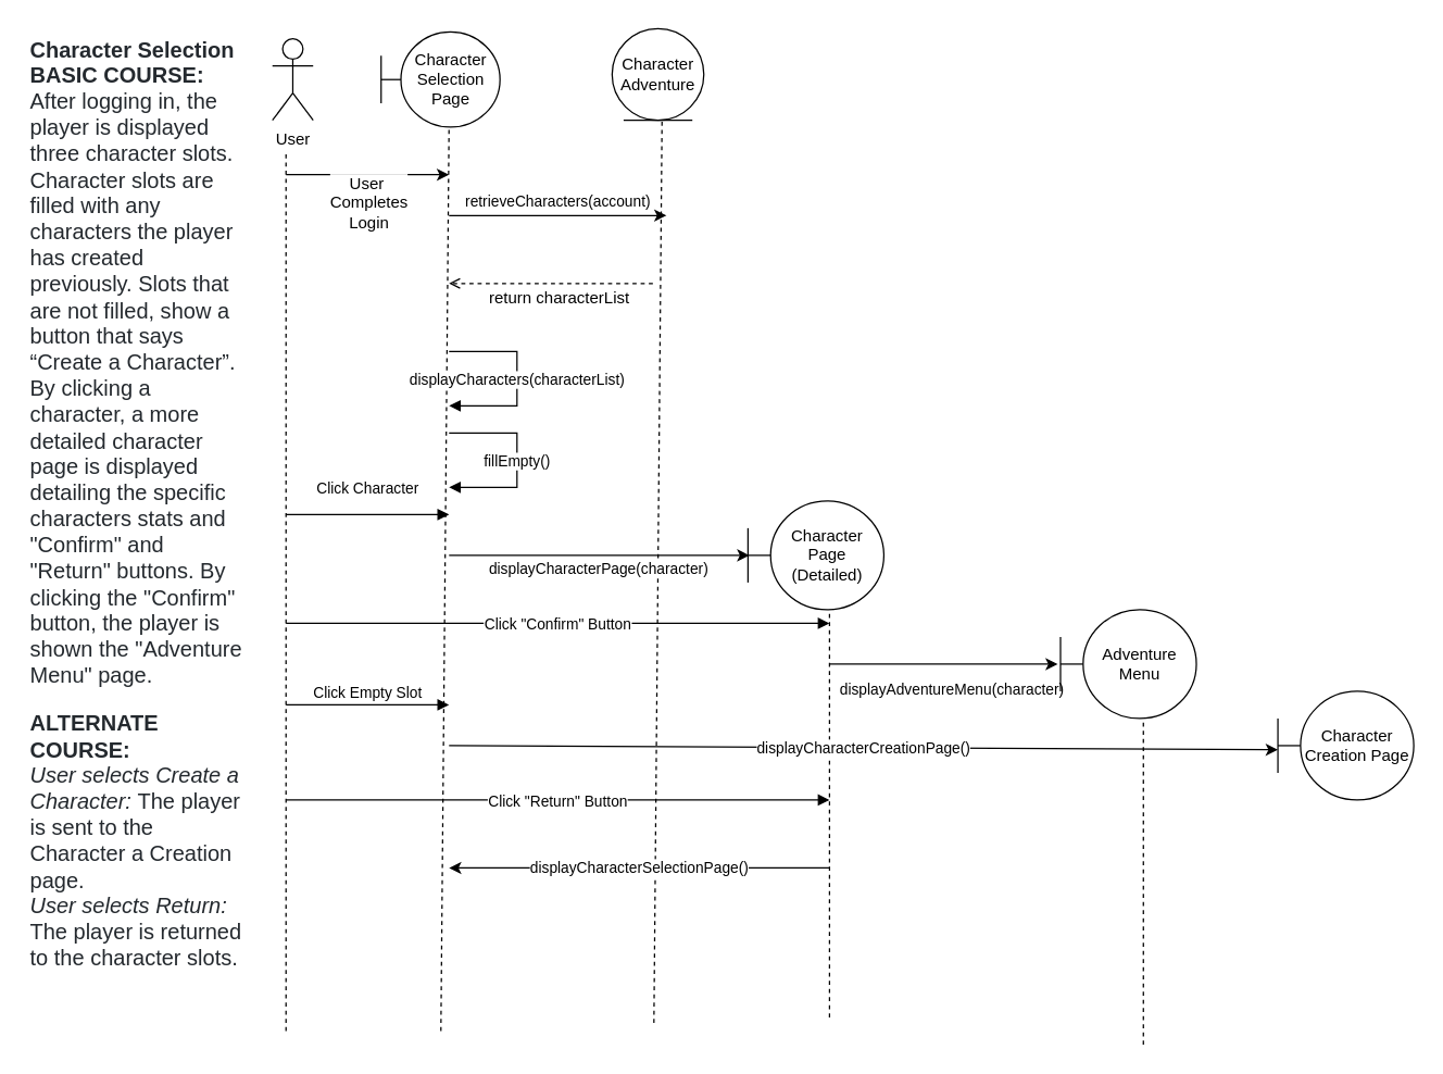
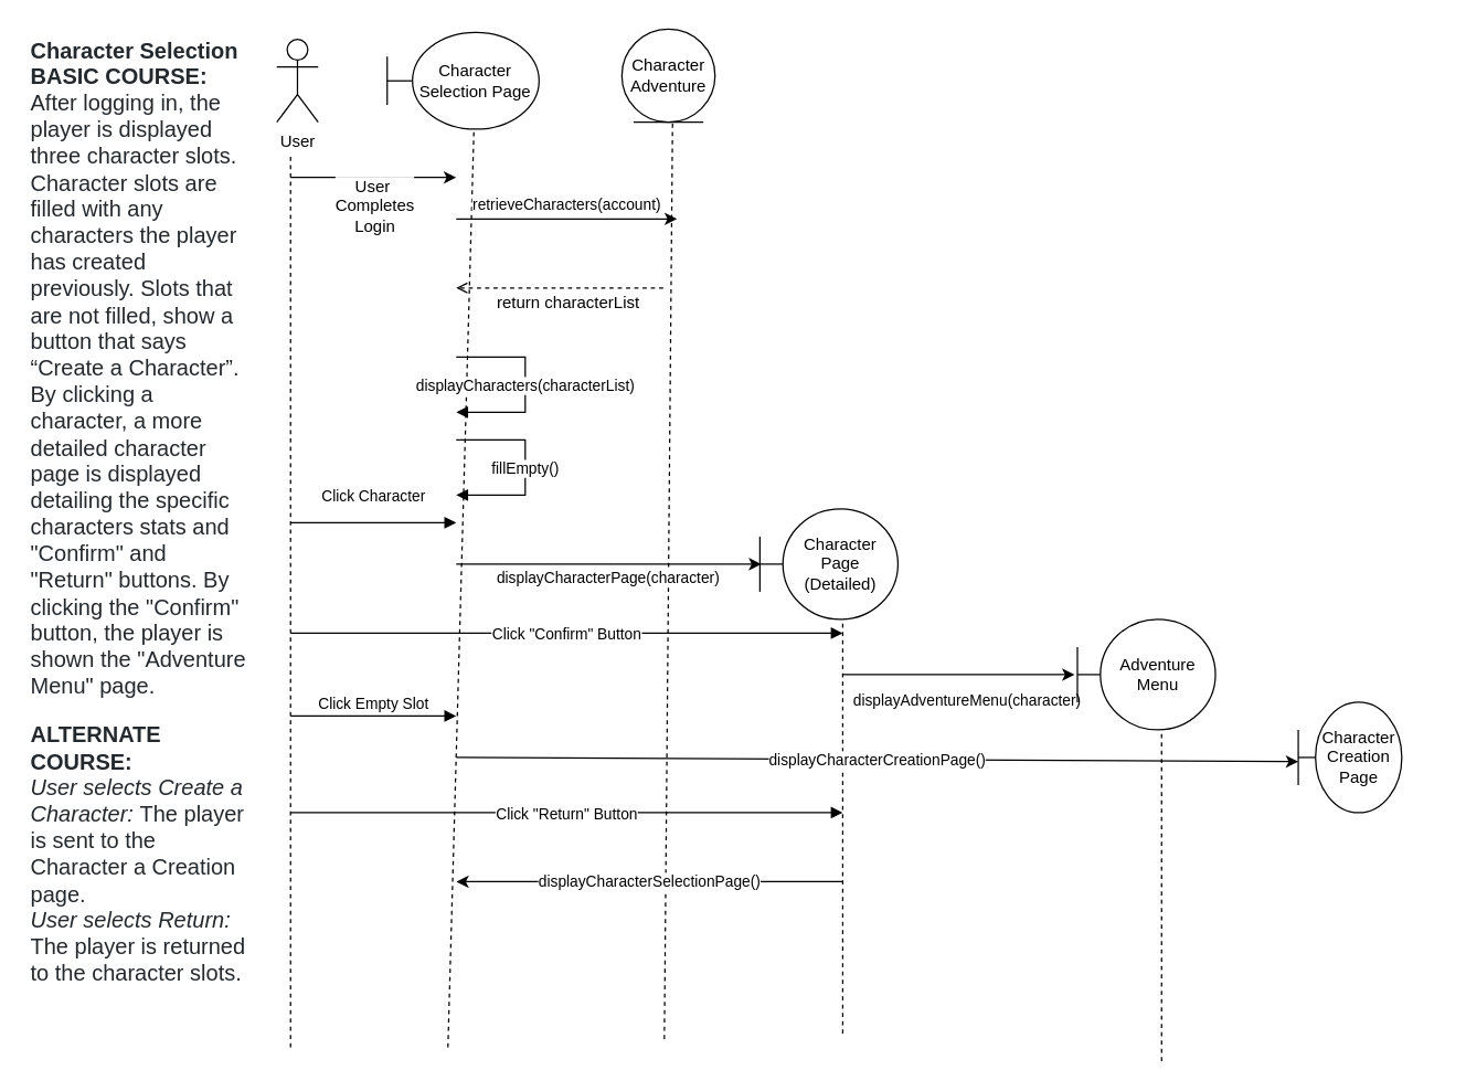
  <mxCell id="0" />
  <mxCell id="1" parent="0" />
  <mxCell id="2" value="&lt;p style=&quot;box-sizing: border-box ; margin-top: 0px ; margin-bottom: 16px ; color: rgb(36 , 41 , 46) ; font-family: , &amp;#34;blinkmacsystemfont&amp;#34; , &amp;#34;segoe ui&amp;#34; , &amp;#34;helvetica&amp;#34; , &amp;#34;arial&amp;#34; , sans-serif , &amp;#34;apple color emoji&amp;#34; , &amp;#34;segoe ui emoji&amp;#34; ; font-size: 16px ; background-color: rgb(255 , 255 , 255)&quot;&gt;&lt;b&gt;Character Selection&lt;/b&gt;&lt;br style=&quot;box-sizing: border-box&quot;&gt;&lt;b&gt;BASIC COURSE:&lt;/b&gt;&lt;br style=&quot;box-sizing: border-box&quot;&gt;After logging in, the player is displayed three character slots. Character slots are filled with any characters the player has created previously. Slots that are not filled, show a button that says “Create a Character”. By clicking a character, a more detailed character page is displayed detailing the specific characters stats and &quot;Confirm&quot; and &quot;Return&quot; buttons. By clicking the &quot;Confirm&quot; button, the player is shown the &quot;Adventure Menu&quot; page.&lt;/p&gt;&lt;p style=&quot;box-sizing: border-box ; margin-top: 0px ; margin-bottom: 16px ; color: rgb(36 , 41 , 46) ; font-family: , &amp;#34;blinkmacsystemfont&amp;#34; , &amp;#34;segoe ui&amp;#34; , &amp;#34;helvetica&amp;#34; , &amp;#34;arial&amp;#34; , sans-serif , &amp;#34;apple color emoji&amp;#34; , &amp;#34;segoe ui emoji&amp;#34; ; font-size: 16px ; background-color: rgb(255 , 255 , 255)&quot;&gt;&lt;b&gt;ALTERNATE COURSE:&lt;/b&gt;&lt;br style=&quot;box-sizing: border-box&quot;&gt;&lt;i&gt;User selects Create a Character: &lt;/i&gt;The player is sent to the Character a Creation page.&lt;br style=&quot;box-sizing: border-box&quot;&gt;&lt;i&gt;User selects Return:&lt;/i&gt; The player is returned to the character slots.&lt;/p&gt;" style="text;html=1;strokeColor=none;fillColor=none;align=left;verticalAlign=middle;whiteSpace=wrap;rounded=0;" parent="1" vertex="1"><mxGeometry x="20" y="368" width="160" height="20" as="geometry" /></mxCell>
  <mxCell id="3" value="User" style="shape=umlActor;verticalLabelPosition=bottom;labelBackgroundColor=#ffffff;verticalAlign=top;html=1;outlineConnect=0;" parent="1" vertex="1"><mxGeometry x="200" y="28" width="30" height="60" as="geometry" /></mxCell>
- <mxCell id="4" value="Character Selection Page" style="shape=umlBoundary;whiteSpace=wrap;html=1;" parent="1" vertex="1"><mxGeometry x="280" y="23" width="87.5" height="70" as="geometry" /></mxCell>
+ <mxCell id="4" value="Character Selection Page" style="shape=umlBoundary;whiteSpace=wrap;html=1;" parent="1" vertex="1"><mxGeometry x="280" y="23" width="110" height="70" as="geometry" /></mxCell>
  <mxCell id="5" value="" style="endArrow=none;dashed=1;html=1;" parent="1" edge="1"><mxGeometry width="50" height="50" relative="1" as="geometry"><mxPoint x="210" y="758" as="sourcePoint" /><mxPoint x="210" y="113" as="targetPoint" /></mxGeometry></mxCell>
  <mxCell id="6" value="" style="endArrow=classic;html=1;" parent="1" edge="1"><mxGeometry width="50" height="50" relative="1" as="geometry"><mxPoint x="210" y="128" as="sourcePoint" /><mxPoint x="330" y="128" as="targetPoint" /></mxGeometry></mxCell>
  <mxCell id="7" value="User&amp;nbsp;&lt;br&gt;Completes&lt;br&gt;Login" style="text;html=1;align=center;verticalAlign=middle;resizable=0;points=[];labelBackgroundColor=#ffffff;" parent="6" vertex="1" connectable="0"><mxGeometry x="-0.217" y="-3" relative="1" as="geometry"><mxPoint x="13" y="17" as="offset" /></mxGeometry></mxCell>
  <mxCell id="8" value="" style="endArrow=none;dashed=1;html=1;entryX=0.571;entryY=1.014;entryDx=0;entryDy=0;entryPerimeter=0;" parent="1" target="4" edge="1"><mxGeometry width="50" height="50" relative="1" as="geometry"><mxPoint x="324" y="758" as="sourcePoint" /><mxPoint x="235" y="118" as="targetPoint" /></mxGeometry></mxCell>
  <mxCell id="9" value="Character Adventure" style="ellipse;shape=umlEntity;whiteSpace=wrap;html=1;" parent="1" vertex="1"><mxGeometry x="450" y="20.5" width="67.5" height="67.5" as="geometry" /></mxCell>
  <mxCell id="10" value="" style="endArrow=none;dashed=1;html=1;entryX=0.571;entryY=1.014;entryDx=0;entryDy=0;entryPerimeter=0;" parent="1" edge="1"><mxGeometry width="50" height="50" relative="1" as="geometry"><mxPoint x="480.77" y="752.02" as="sourcePoint" /><mxPoint x="486.733" y="88" as="targetPoint" /></mxGeometry></mxCell>
  <mxCell id="11" value="retrieveCharacters(account)" style="endArrow=classic;html=1;" parent="1" edge="1"><mxGeometry y="10" width="50" height="50" relative="1" as="geometry"><mxPoint x="330" y="158" as="sourcePoint" /><mxPoint x="490" y="158" as="targetPoint" /><mxPoint as="offset" /></mxGeometry></mxCell>
  <mxCell id="12" value="" style="endArrow=open;html=1;dashed=1;endFill=0;" parent="1" edge="1"><mxGeometry width="50" height="50" relative="1" as="geometry"><mxPoint x="480" y="208" as="sourcePoint" /><mxPoint x="330" y="208" as="targetPoint" /></mxGeometry></mxCell>
  <mxCell id="13" value="return characterList" style="text;html=1;align=center;verticalAlign=middle;resizable=0;points=[];labelBackgroundColor=#ffffff;" parent="12" vertex="1" connectable="0"><mxGeometry x="-0.24" y="2" relative="1" as="geometry"><mxPoint x="-13" y="8" as="offset" /></mxGeometry></mxCell>
  <mxCell id="14" value="displayCharacters(characterList)" style="html=1;verticalAlign=bottom;endArrow=block;rounded=0;" parent="1" edge="1"><mxGeometry x="0.143" width="80" relative="1" as="geometry"><mxPoint x="330" y="258" as="sourcePoint" /><mxPoint x="330" y="298" as="targetPoint" /><Array as="points"><mxPoint x="380" y="258" /><mxPoint x="380" y="298" /></Array><mxPoint as="offset" /></mxGeometry></mxCell>
  <mxCell id="15" value="fillEmpty()" style="html=1;verticalAlign=bottom;endArrow=block;rounded=0;" parent="1" edge="1"><mxGeometry x="0.143" width="80" relative="1" as="geometry"><mxPoint x="330" y="318" as="sourcePoint" /><mxPoint x="330" y="358" as="targetPoint" /><Array as="points"><mxPoint x="380" y="318" /><mxPoint x="380" y="358" /></Array><mxPoint as="offset" /></mxGeometry></mxCell>
  <mxCell id="16" value="Character Page&lt;br&gt;(Detailed)" style="shape=umlBoundary;whiteSpace=wrap;html=1;" parent="1" vertex="1"><mxGeometry x="550" y="368" width="100" height="80" as="geometry" /></mxCell>
  <mxCell id="17" value="Click Character" style="html=1;verticalAlign=bottom;endArrow=block;" parent="1" edge="1"><mxGeometry y="10" width="80" relative="1" as="geometry"><mxPoint x="210" y="378" as="sourcePoint" /><mxPoint x="330" y="378" as="targetPoint" /><mxPoint as="offset" /></mxGeometry></mxCell>
  <mxCell id="18" value="" style="endArrow=none;dashed=1;html=1;entryX=0.6;entryY=1;entryDx=0;entryDy=0;entryPerimeter=0;" parent="1" target="16" edge="1"><mxGeometry width="50" height="50" relative="1" as="geometry"><mxPoint x="610" y="748" as="sourcePoint" /><mxPoint x="610" y="488" as="targetPoint" /></mxGeometry></mxCell>
  <mxCell id="19" value="displayCharacterPage(character)" style="endArrow=classic;html=1;entryX=0.01;entryY=0.5;entryDx=0;entryDy=0;entryPerimeter=0;" parent="1" target="16" edge="1"><mxGeometry x="-0.004" y="-10" width="50" height="50" relative="1" as="geometry"><mxPoint x="330" y="408" as="sourcePoint" /><mxPoint x="70" y="778" as="targetPoint" /><mxPoint as="offset" /></mxGeometry></mxCell>
  <mxCell id="20" value="Click &quot;Confirm&quot; Button" style="html=1;verticalAlign=bottom;endArrow=block;" parent="1" edge="1"><mxGeometry y="-10" width="80" relative="1" as="geometry"><mxPoint x="210" y="458" as="sourcePoint" /><mxPoint x="610" y="458" as="targetPoint" /><mxPoint as="offset" /></mxGeometry></mxCell>
  <mxCell id="21" value="displayAdventureMenu(character)" style="endArrow=classic;html=1;" parent="1" edge="1"><mxGeometry x="0.074" y="-19" width="50" height="50" relative="1" as="geometry"><mxPoint x="610" y="488" as="sourcePoint" /><mxPoint x="778" y="488" as="targetPoint" /><mxPoint as="offset" /></mxGeometry></mxCell>
  <mxCell id="22" value="Adventure Menu" style="shape=umlBoundary;whiteSpace=wrap;html=1;" parent="1" vertex="1"><mxGeometry x="780" y="448" width="100" height="80" as="geometry" /></mxCell>
  <mxCell id="23" value="" style="endArrow=none;dashed=1;html=1;entryX=0.61;entryY=1.025;entryDx=0;entryDy=0;entryPerimeter=0;" parent="1" target="22" edge="1"><mxGeometry width="50" height="50" relative="1" as="geometry"><mxPoint x="841" y="768" as="sourcePoint" /><mxPoint x="70" y="778" as="targetPoint" /></mxGeometry></mxCell>
  <mxCell id="24" value="Click &quot;Return&quot; Button" style="html=1;verticalAlign=bottom;endArrow=block;fontColor=#000000;" parent="1" edge="1"><mxGeometry y="-10" width="80" relative="1" as="geometry"><mxPoint x="210" y="588" as="sourcePoint" /><mxPoint x="610" y="588" as="targetPoint" /><mxPoint as="offset" /></mxGeometry></mxCell>
  <mxCell id="25" value="displayCharacterSelectionPage()" style="endArrow=classic;html=1;fontColor=#000000;" parent="1" edge="1"><mxGeometry width="50" height="50" relative="1" as="geometry"><mxPoint x="610" y="638" as="sourcePoint" /><mxPoint x="330" y="638" as="targetPoint" /><mxPoint as="offset" /></mxGeometry></mxCell>
- <mxCell id="26" value="Character Creation Page" style="shape=umlBoundary;whiteSpace=wrap;html=1;" parent="1" vertex="1"><mxGeometry x="940" y="508" width="100" height="80" as="geometry" /></mxCell>
+ <mxCell id="26" value="Character Creation Page" style="shape=umlBoundary;whiteSpace=wrap;html=1;" parent="1" vertex="1"><mxGeometry x="940" y="508" width="75" height="80" as="geometry" /></mxCell>
  <mxCell id="27" value="Click Empty Slot" style="html=1;verticalAlign=bottom;endArrow=block;fontColor=#000000;" parent="1" edge="1"><mxGeometry width="80" relative="1" as="geometry"><mxPoint x="210" y="518" as="sourcePoint" /><mxPoint x="330" y="518" as="targetPoint" /></mxGeometry></mxCell>
  <mxCell id="28" value="displayCharacterCreationPage()" style="endArrow=classic;html=1;fontColor=#000000;entryX=0;entryY=0.538;entryDx=0;entryDy=0;entryPerimeter=0;" parent="1" target="26" edge="1"><mxGeometry width="50" height="50" relative="1" as="geometry"><mxPoint x="330" y="548" as="sourcePoint" /><mxPoint x="70" y="788" as="targetPoint" /></mxGeometry></mxCell>
